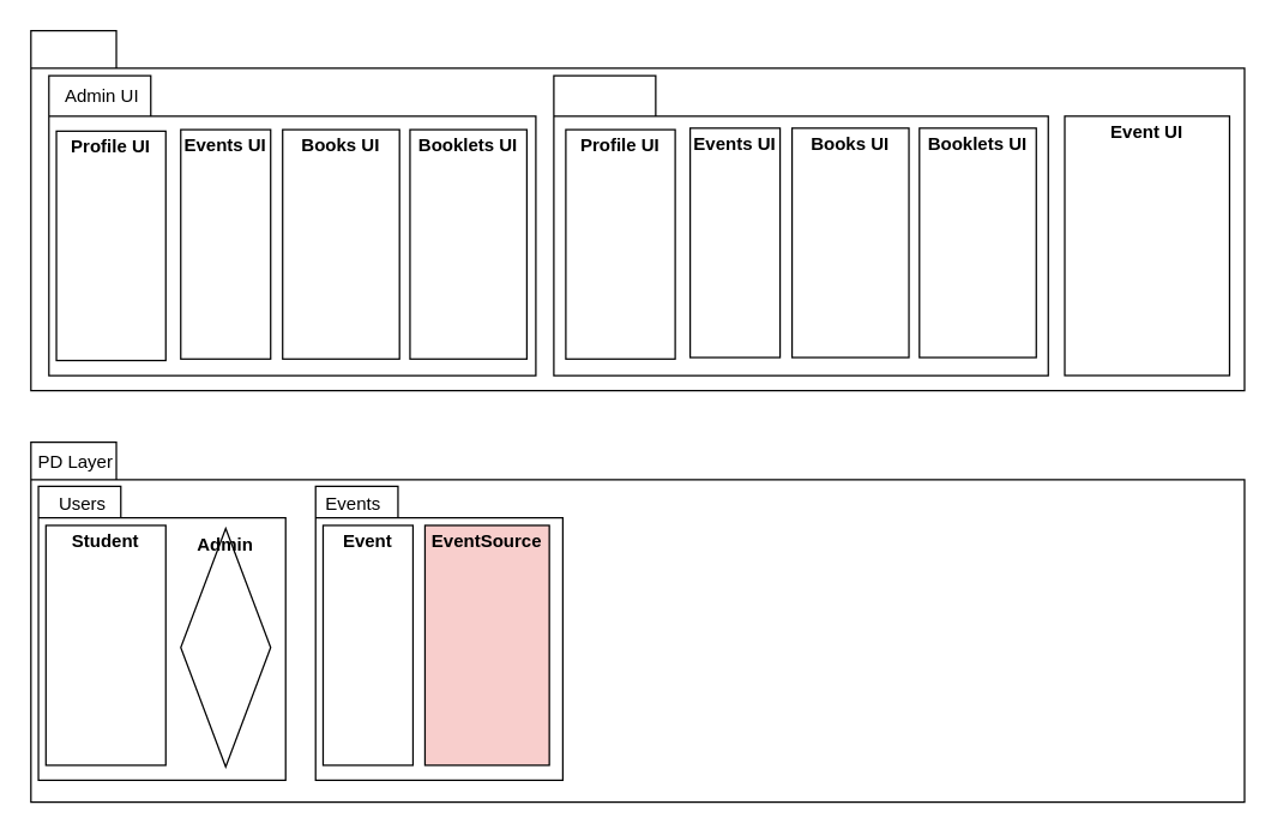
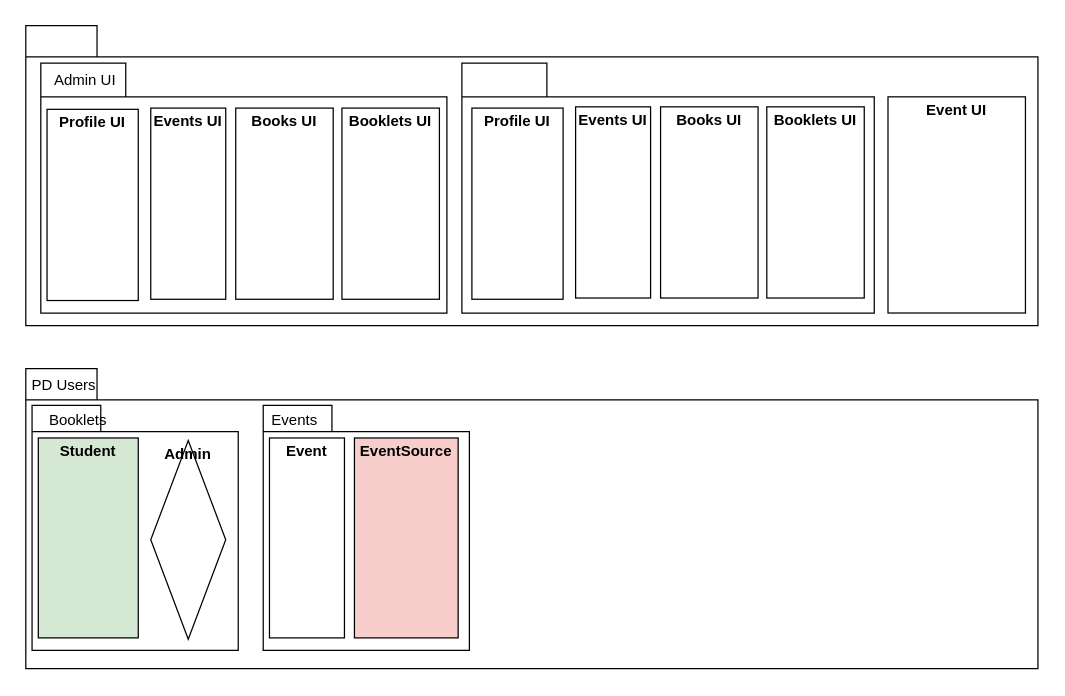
  <mxCell id="0" />
  <mxCell id="1" parent="0" />
  <mxCell id="2" value="" style="shape=folder;fontStyle=1;spacingTop=10;tabWidth=57;tabHeight=25;tabPosition=left;html=1;" parent="1" vertex="1"><mxGeometry x="20" y="20" width="810" height="240" as="geometry" /></mxCell>
  <mxCell id="3" value="" style="shape=folder;fontStyle=1;spacingTop=10;tabWidth=68;tabHeight=27;tabPosition=left;html=1;" parent="1" vertex="1"><mxGeometry x="32" y="50" width="325" height="200" as="geometry" /></mxCell>
  <mxCell id="4" value="Admin UI" style="text;html=1;" parent="1" vertex="1"><mxGeometry x="41" y="50" width="70" height="30" as="geometry" /></mxCell>
  <mxCell id="5" value="" style="shape=folder;fontStyle=1;spacingTop=10;tabWidth=68;tabHeight=27;tabPosition=left;html=1;" parent="1" vertex="1"><mxGeometry x="369" y="50" width="330" height="200" as="geometry" /></mxCell>
  <mxCell id="6" value="&lt;p style=&quot;margin: 0px ; margin-top: 4px ; text-align: center&quot;&gt;&lt;b&gt;Event UI&lt;/b&gt;&lt;/p&gt;" style="verticalAlign=top;align=left;overflow=fill;fontSize=12;fontFamily=Helvetica;html=1;" vertex="1" parent="1"><mxGeometry x="710" y="77" width="110" height="173" as="geometry" /></mxCell>
  <mxCell id="7" value="&lt;p style=&quot;margin: 0px ; margin-top: 4px ; text-align: center&quot;&gt;&lt;b&gt;Profile UI&lt;/b&gt;&lt;/p&gt;" style="verticalAlign=top;align=left;overflow=fill;fontSize=12;fontFamily=Helvetica;html=1;" vertex="1" parent="1"><mxGeometry x="37" y="87" width="73" height="153" as="geometry" /></mxCell>
  <mxCell id="8" value="&lt;p style=&quot;margin: 0px ; margin-top: 4px ; text-align: center&quot;&gt;&lt;b&gt;Events UI&lt;/b&gt;&lt;/p&gt;" style="verticalAlign=top;align=left;overflow=fill;fontSize=12;fontFamily=Helvetica;html=1;" vertex="1" parent="1"><mxGeometry x="120" y="86" width="60" height="153" as="geometry" /></mxCell>
  <mxCell id="9" value="&lt;p style=&quot;margin: 0px ; margin-top: 4px ; text-align: center&quot;&gt;&lt;b&gt;Books UI&lt;/b&gt;&lt;/p&gt;" style="verticalAlign=top;align=left;overflow=fill;fontSize=12;fontFamily=Helvetica;html=1;" vertex="1" parent="1"><mxGeometry x="188" y="86" width="78" height="153" as="geometry" /></mxCell>
  <mxCell id="10" value="&lt;p style=&quot;margin: 0px ; margin-top: 4px ; text-align: center&quot;&gt;&lt;b&gt;Booklets UI&lt;/b&gt;&lt;/p&gt;" style="verticalAlign=top;align=left;overflow=fill;fontSize=12;fontFamily=Helvetica;html=1;" vertex="1" parent="1"><mxGeometry x="273" y="86" width="78" height="153" as="geometry" /></mxCell>
  <mxCell id="11" value="&lt;p style=&quot;margin: 0px ; margin-top: 4px ; text-align: center&quot;&gt;&lt;b&gt;Profile UI&lt;/b&gt;&lt;/p&gt;" style="verticalAlign=top;align=left;overflow=fill;fontSize=12;fontFamily=Helvetica;html=1;" vertex="1" parent="1"><mxGeometry x="377" y="86" width="73" height="153" as="geometry" /></mxCell>
  <mxCell id="12" value="&lt;p style=&quot;margin: 0px ; margin-top: 4px ; text-align: center&quot;&gt;&lt;b&gt;Events UI&lt;/b&gt;&lt;/p&gt;" style="verticalAlign=top;align=left;overflow=fill;fontSize=12;fontFamily=Helvetica;html=1;" vertex="1" parent="1"><mxGeometry x="460" y="85" width="60" height="153" as="geometry" /></mxCell>
  <mxCell id="13" value="&lt;p style=&quot;margin: 0px ; margin-top: 4px ; text-align: center&quot;&gt;&lt;b&gt;Books UI&lt;/b&gt;&lt;/p&gt;" style="verticalAlign=top;align=left;overflow=fill;fontSize=12;fontFamily=Helvetica;html=1;" vertex="1" parent="1"><mxGeometry x="528" y="85" width="78" height="153" as="geometry" /></mxCell>
  <mxCell id="14" value="&lt;p style=&quot;margin: 0px ; margin-top: 4px ; text-align: center&quot;&gt;&lt;b&gt;Booklets UI&lt;/b&gt;&lt;/p&gt;" style="verticalAlign=top;align=left;overflow=fill;fontSize=12;fontFamily=Helvetica;html=1;" vertex="1" parent="1"><mxGeometry x="613" y="85" width="78" height="153" as="geometry" /></mxCell>
  <mxCell id="15" value="" style="shape=folder;fontStyle=1;spacingTop=10;tabWidth=57;tabHeight=25;tabPosition=left;html=1;" vertex="1" parent="1"><mxGeometry x="20" y="294.5" width="810" height="240" as="geometry" /></mxCell>
- <mxCell id="16" value="PD Layer" style="text;html=1;resizable=0;points=[];autosize=1;align=left;verticalAlign=top;spacingTop=-4;" vertex="1" parent="1"><mxGeometry x="23" y="297.5" width="70" height="20" as="geometry" /></mxCell>
+ <mxCell id="16" value="PD Users" style="text;html=1;resizable=0;points=[];autosize=1;align=left;verticalAlign=top;spacingTop=-4;" vertex="1" parent="1"><mxGeometry x="23" y="297.5" width="70" height="20" as="geometry" /></mxCell>
  <mxCell id="17" value="" style="shape=folder;fontStyle=1;spacingTop=10;tabWidth=55;tabHeight=21;tabPosition=left;html=1;" vertex="1" parent="1"><mxGeometry x="25" y="324" width="165" height="196" as="geometry" /></mxCell>
- <mxCell id="18" value="Users" style="text;html=1;" vertex="1" parent="1"><mxGeometry x="37" y="321.5" width="70" height="30" as="geometry" /></mxCell>
- <mxCell id="19" value="&lt;p style=&quot;margin: 0px ; margin-top: 4px ; text-align: center&quot;&gt;&lt;b&gt;Student&lt;/b&gt;&lt;/p&gt;" style="verticalAlign=top;align=left;overflow=fill;fontSize=12;fontFamily=Helvetica;html=1;" vertex="1" parent="1"><mxGeometry x="30" y="350" width="80" height="160" as="geometry" /></mxCell>
+ <mxCell id="18" value="Booklets" style="text;html=1;" vertex="1" parent="1"><mxGeometry x="37" y="321.5" width="70" height="30" as="geometry" /></mxCell>
+ <mxCell id="19" value="&lt;p style=&quot;margin: 0px ; margin-top: 4px ; text-align: center&quot;&gt;&lt;b&gt;Student&lt;/b&gt;&lt;/p&gt;" style="verticalAlign=top;align=left;overflow=fill;fontSize=12;fontFamily=Helvetica;html=1;fillColor=#d5e8d4;" vertex="1" parent="1"><mxGeometry x="30" y="350" width="80" height="160" as="geometry" /></mxCell>
  <mxCell id="20" value="&lt;p style=&quot;margin: 0px ; margin-top: 4px ; text-align: center&quot;&gt;&lt;b&gt;Admin&lt;/b&gt;&lt;/p&gt;" style="rhombus;verticalAlign=top;align=left;overflow=fill;fontSize=12;fontFamily=Helvetica;html=1;" vertex="1" parent="1"><mxGeometry x="120" y="352" width="60" height="159" as="geometry" /></mxCell>
  <mxCell id="21" value="" style="shape=folder;fontStyle=1;spacingTop=10;tabWidth=55;tabHeight=21;tabPosition=left;html=1;" vertex="1" parent="1"><mxGeometry x="210" y="324" width="165" height="196" as="geometry" /></mxCell>
  <mxCell id="22" value="Events" style="text;html=1;" vertex="1" parent="1"><mxGeometry x="215" y="321.5" width="70" height="29" as="geometry" /></mxCell>
  <mxCell id="23" value="&lt;p style=&quot;margin: 0px ; margin-top: 4px ; text-align: center&quot;&gt;&lt;b&gt;Event&lt;/b&gt;&lt;/p&gt;" style="verticalAlign=top;align=left;overflow=fill;fontSize=12;fontFamily=Helvetica;html=1;" vertex="1" parent="1"><mxGeometry x="215" y="350" width="60" height="160" as="geometry" /></mxCell>
  <mxCell id="24" value="&lt;p style=&quot;margin: 0px ; margin-top: 4px ; text-align: center&quot;&gt;&lt;b&gt;EventSource&lt;/b&gt;&lt;/p&gt;" style="verticalAlign=top;align=left;overflow=fill;fontSize=12;fontFamily=Helvetica;html=1;fillColor=#f8cecc;" vertex="1" parent="1"><mxGeometry x="283" y="350" width="83" height="160" as="geometry" /></mxCell>
